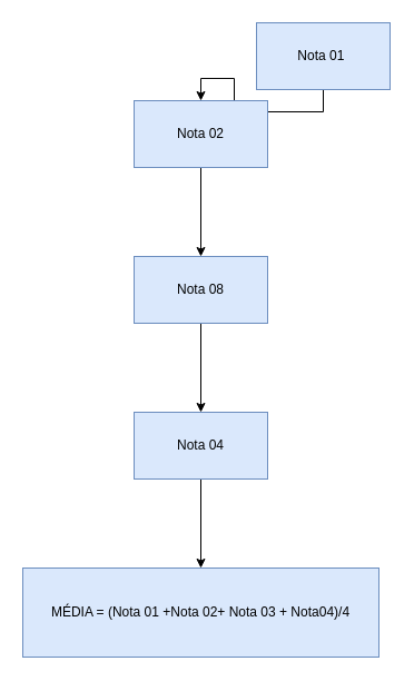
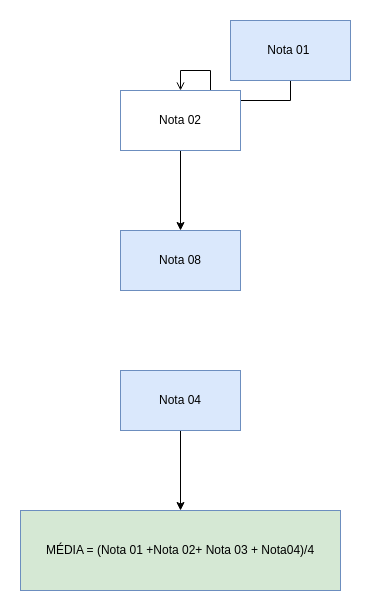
  <mxCell id="0" />
  <mxCell id="1" parent="0" />
- <mxCell id="2" value="" style="edgeStyle=orthogonalEdgeStyle;rounded=0;orthogonalLoop=1;jettySize=auto;html=1;" edge="1" parent="1" source="3" target="5"><mxGeometry relative="1" as="geometry" /></mxCell>
+ <mxCell id="2" value="" style="edgeStyle=orthogonalEdgeStyle;rounded=0;orthogonalLoop=1;jettySize=auto;html=1;endArrow=open;" edge="1" parent="1" source="3" target="5"><mxGeometry relative="1" as="geometry" /></mxCell>
  <mxCell id="3" value="&lt;font style=&quot;vertical-align: inherit&quot;&gt;&lt;font style=&quot;vertical-align: inherit&quot;&gt;Nota 01&lt;span style=&quot;white-space: pre&quot;&gt; &lt;/span&gt;&lt;/font&gt;&lt;/font&gt;" style="rounded=0;whiteSpace=wrap;html=1;fillColor=#dae8fc;strokeColor=#6c8ebf;" vertex="1" parent="1"><mxGeometry x="230" y="20" width="120" height="60" as="geometry" /></mxCell>
  <mxCell id="4" value="" style="edgeStyle=orthogonalEdgeStyle;rounded=0;orthogonalLoop=1;jettySize=auto;html=1;" edge="1" parent="1" source="5" target="7"><mxGeometry relative="1" as="geometry" /></mxCell>
- <mxCell id="5" value="&lt;font style=&quot;vertical-align: inherit&quot;&gt;&lt;font style=&quot;vertical-align: inherit&quot;&gt;Nota 02&lt;/font&gt;&lt;/font&gt;" style="rounded=0;whiteSpace=wrap;html=1;fillColor=#dae8fc;strokeColor=#6c8ebf;" vertex="1" parent="1"><mxGeometry x="120" y="90" width="120" height="60" as="geometry" /></mxCell>
- <mxCell id="6" value="" style="edgeStyle=orthogonalEdgeStyle;rounded=0;orthogonalLoop=1;jettySize=auto;html=1;" edge="1" parent="1" source="7" target="9"><mxGeometry relative="1" as="geometry" /></mxCell>
+ <mxCell id="5" value="&lt;font style=&quot;vertical-align: inherit&quot;&gt;&lt;font style=&quot;vertical-align: inherit&quot;&gt;Nota 02&lt;/font&gt;&lt;/font&gt;" style="rounded=0;whiteSpace=wrap;html=1;fillColor=#ffffff;strokeColor=#6c8ebf;" vertex="1" parent="1"><mxGeometry x="120" y="90" width="120" height="60" as="geometry" /></mxCell>
  <mxCell id="7" value="&lt;font style=&quot;vertical-align: inherit&quot;&gt;&lt;font style=&quot;vertical-align: inherit&quot;&gt;Nota 08&lt;/font&gt;&lt;/font&gt;" style="rounded=0;whiteSpace=wrap;html=1;fillColor=#dae8fc;strokeColor=#6c8ebf;" vertex="1" parent="1"><mxGeometry x="120" y="230" width="120" height="60" as="geometry" /></mxCell>
  <mxCell id="8" value="" style="edgeStyle=orthogonalEdgeStyle;rounded=0;orthogonalLoop=1;jettySize=auto;html=1;" edge="1" parent="1" source="9" target="10"><mxGeometry relative="1" as="geometry" /></mxCell>
  <mxCell id="9" value="&lt;font style=&quot;vertical-align: inherit&quot;&gt;&lt;font style=&quot;vertical-align: inherit&quot;&gt;Nota 04&lt;/font&gt;&lt;/font&gt;" style="rounded=0;whiteSpace=wrap;html=1;fillColor=#dae8fc;strokeColor=#6c8ebf;" vertex="1" parent="1"><mxGeometry x="120" y="370" width="120" height="60" as="geometry" /></mxCell>
- <mxCell id="10" value="&lt;font style=&quot;vertical-align: inherit&quot;&gt;&lt;font style=&quot;vertical-align: inherit&quot;&gt;&lt;font style=&quot;vertical-align: inherit&quot;&gt;&lt;font style=&quot;vertical-align: inherit&quot;&gt;MÉDIA = (Nota 01 +Nota 02+ Nota 03 + Nota04)/4&lt;/font&gt;&lt;/font&gt;&lt;/font&gt;&lt;/font&gt;" style="rounded=0;whiteSpace=wrap;html=1;fillColor=#dae8fc;strokeColor=#6c8ebf;" vertex="1" parent="1"><mxGeometry x="20" y="510" width="320" height="80" as="geometry" /></mxCell>
+ <mxCell id="10" value="&lt;font style=&quot;vertical-align: inherit&quot;&gt;&lt;font style=&quot;vertical-align: inherit&quot;&gt;&lt;font style=&quot;vertical-align: inherit&quot;&gt;&lt;font style=&quot;vertical-align: inherit&quot;&gt;MÉDIA = (Nota 01 +Nota 02+ Nota 03 + Nota04)/4&lt;/font&gt;&lt;/font&gt;&lt;/font&gt;&lt;/font&gt;" style="rounded=0;whiteSpace=wrap;html=1;fillColor=#d5e8d4;strokeColor=#6c8ebf;" vertex="1" parent="1"><mxGeometry x="20" y="510" width="320" height="80" as="geometry" /></mxCell>
